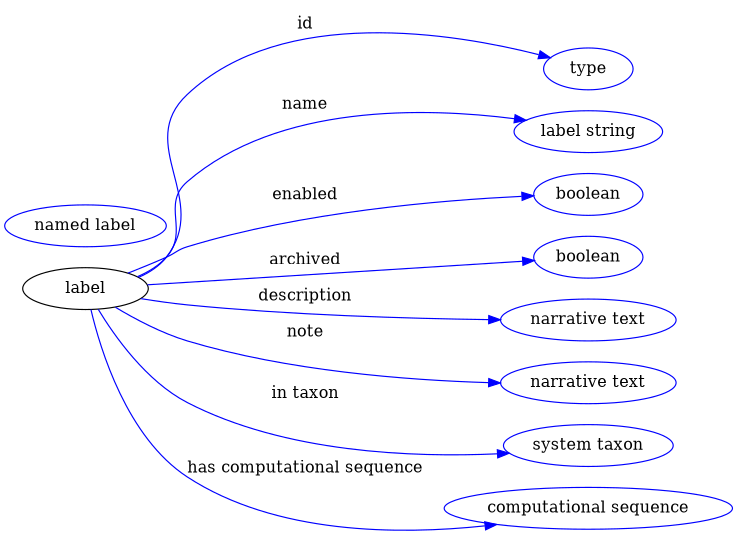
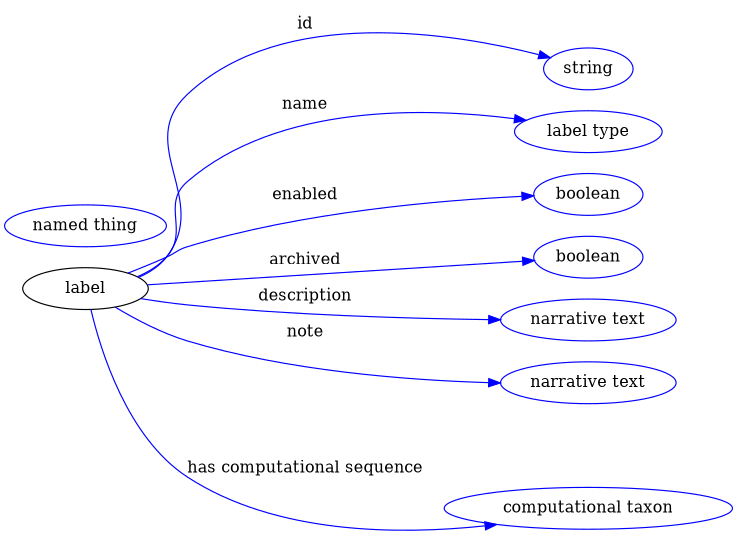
  digraph {
    rankdir=LR
    node [color=blue]
    edge [color=blue style=solid]
    n1 [height=0.5 label=label width=1.4985 color=""]
-   n2 [height=0.5 label=type width=1.0652]
-   n3 [height=0.5 label="label string" width=1.5707]
+   n2 [height=0.5 label=string width=1.0652]
+   n3 [height=0.5 label="label type" width=1.5707]
    n4 [height=0.5 label=boolean width=1.2999]
    n5 [height=0.5 label=boolean width=1.2999]
    n6 [height=0.5 label="narrative text" width=2.0943]
    n7 [height=0.5 label="narrative text" width=2.0943]
-   n8 [height=0.5 label="system taxon" width=2.022]
-   n9 [height=0.5 label="computational sequence" width=3.4483]
-   n10 [height=0.5 label="named label" width=1.9318]
+   n9 [height=0.5 label="computational taxon" width=3.4483]
+   n10 [height=0.5 label="named thing" width=1.9318]
    n1 -> n2 [label=id]
    n1 -> n3 [label=name]
    n1 -> n4 [label=enabled]
    n1 -> n5 [label=archived]
    n1 -> n6 [label=description]
    n1 -> n7 [label=note]
-   n1 -> n8 [label="in taxon"]
    n1 -> n9 [label="has computational sequence"]
  }
